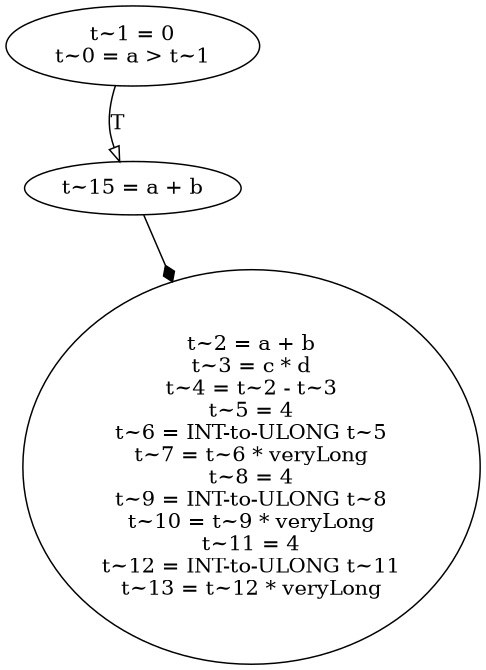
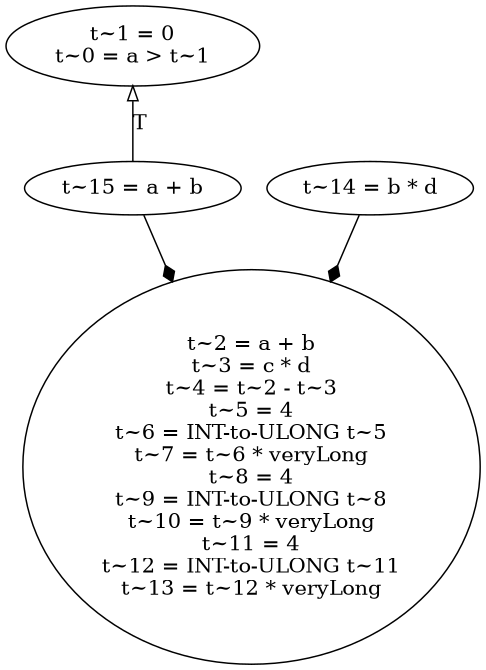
  digraph {
    edge [arrowhead=diamond]
    n1 [label="t~1 = 0\nt~0 = a > t~1"]
    n2 [label="t~15 = a + b"]
+   n3 [label="t~14 = b * d"]
    n4 [label="t~2 = a + b\nt~3 = c * d\nt~4 = t~2 - t~3\nt~5 = 4\nt~6 = INT-to-ULONG t~5\nt~7 = t~6 * veryLong\nt~8 = 4\nt~9 = INT-to-ULONG t~8\nt~10 = t~9 * veryLong\nt~11 = 4\nt~12 = INT-to-ULONG t~11\nt~13 = t~12 * veryLong"]
-   n1 -> n2 [arrowhead=onormal label=T]
+   n2 -> n1 [arrowhead=onormal label=T]
    n2 -> n4
+   n3 -> n4
  }
